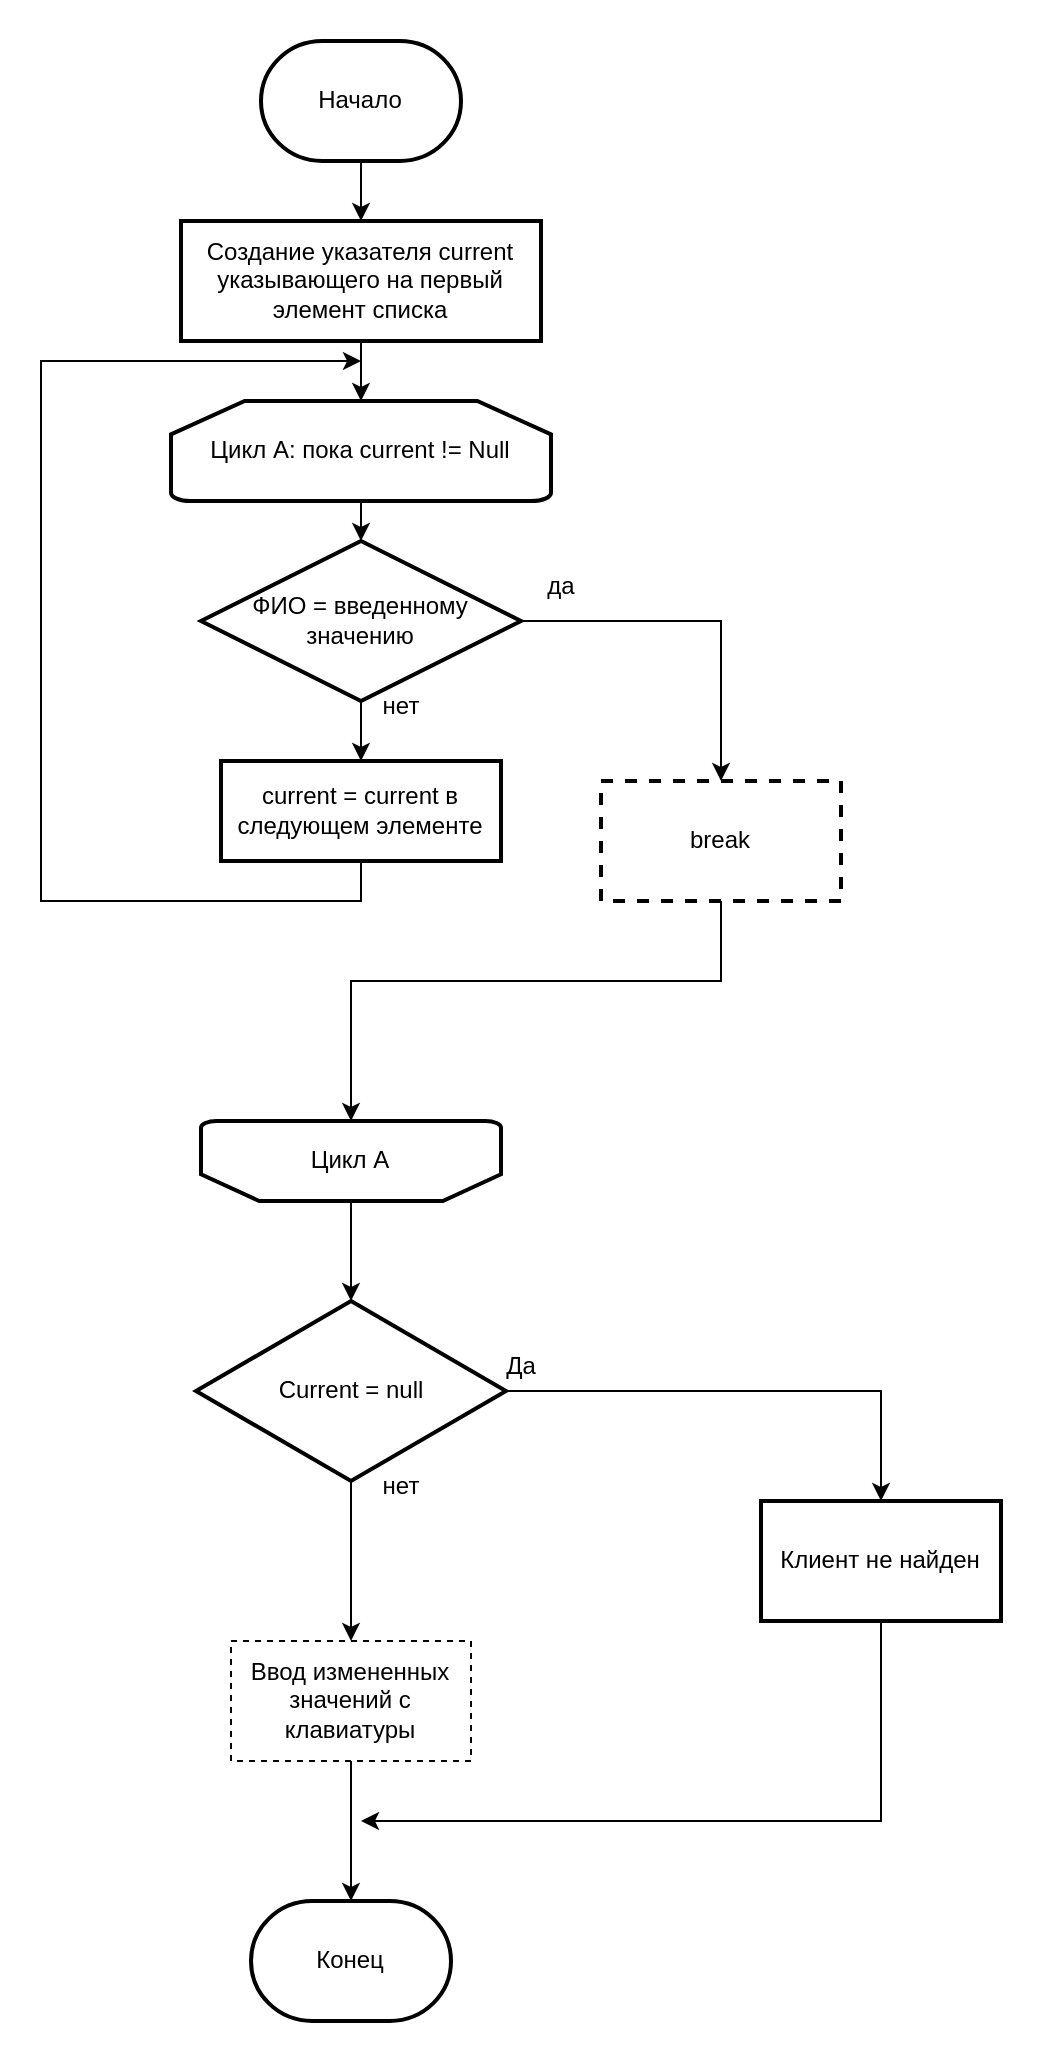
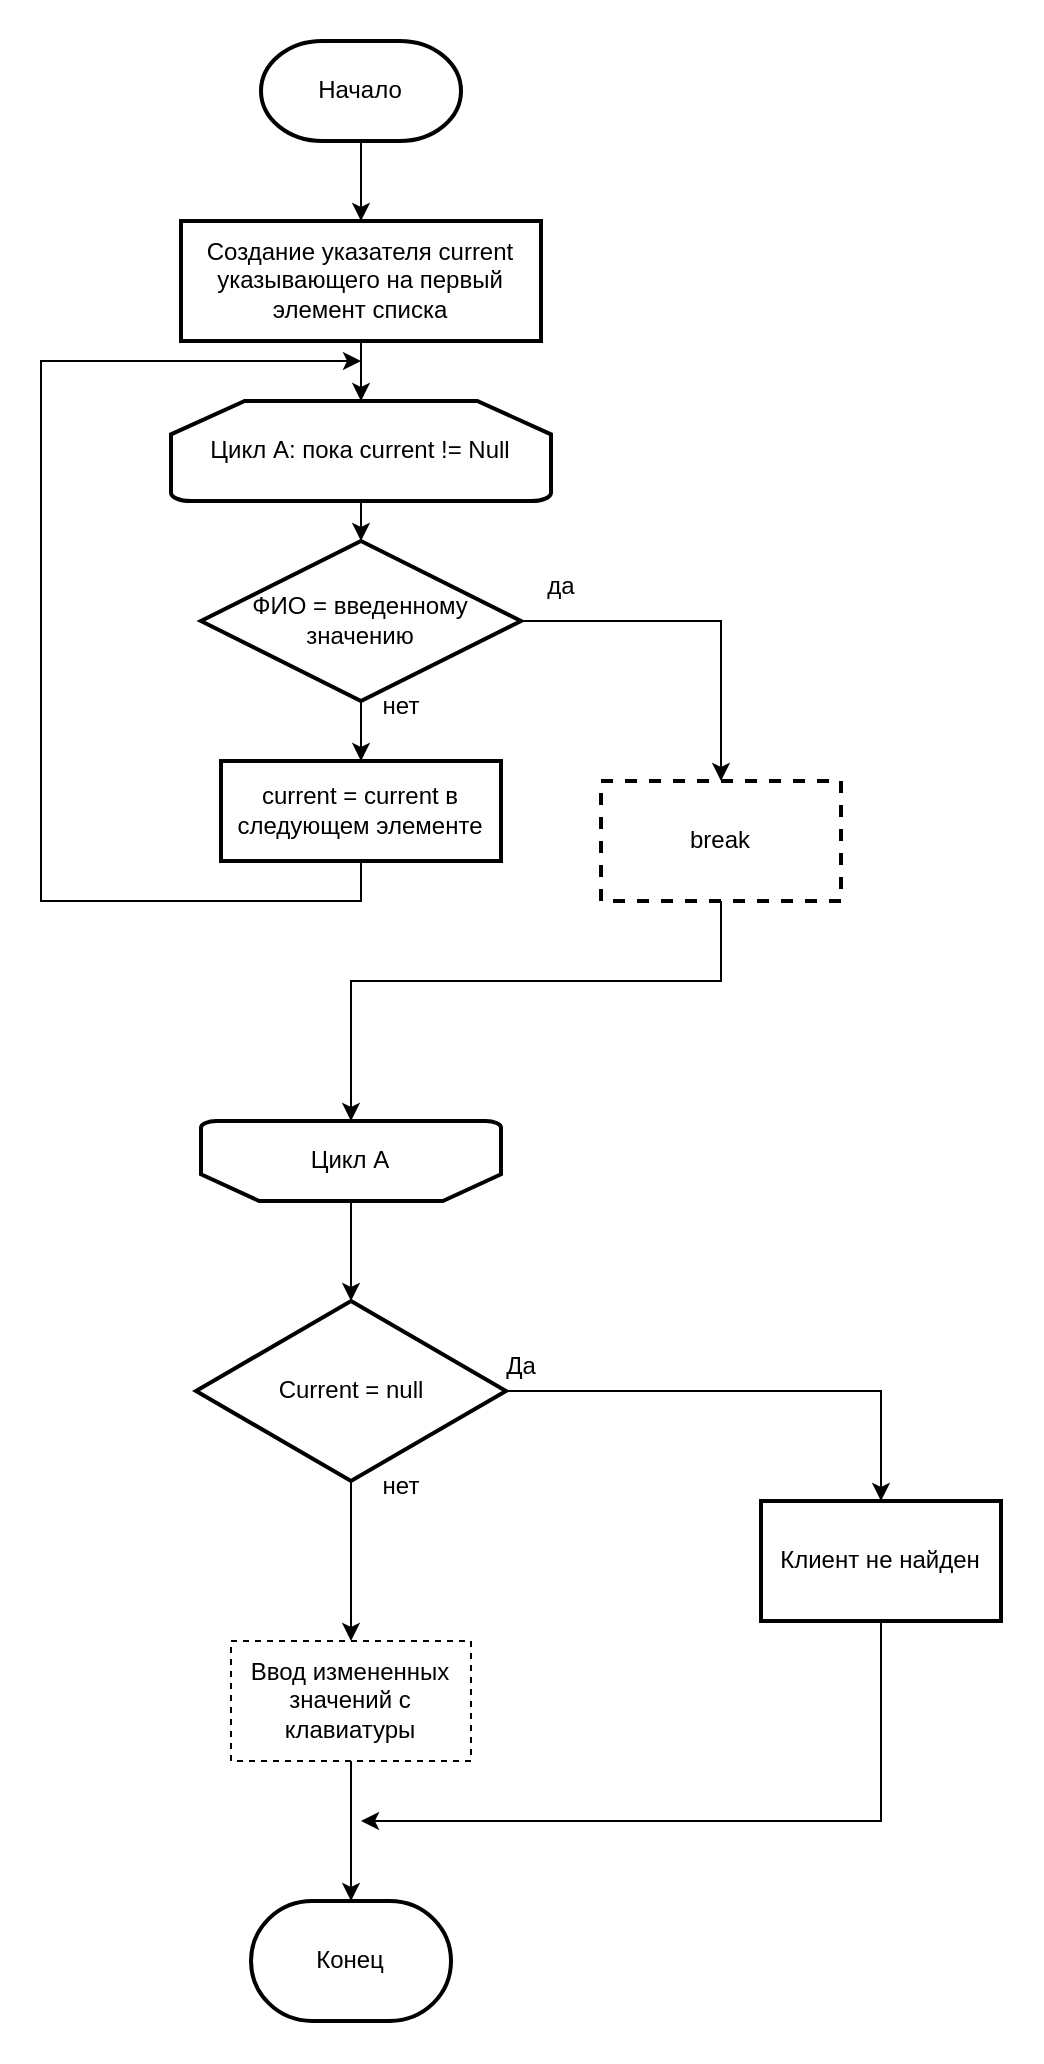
  <mxCell id="0" />
  <mxCell id="1" parent="0" />
  <mxCell id="2" value="" style="edgeStyle=orthogonalEdgeStyle;rounded=0;orthogonalLoop=1;jettySize=auto;html=1;" edge="1" parent="1" source="3" target="8"><mxGeometry relative="1" as="geometry" /></mxCell>
- <mxCell id="3" value="Начало" style="strokeWidth=2;html=1;shape=mxgraph.flowchart.terminator;whiteSpace=wrap;" vertex="1" parent="1"><mxGeometry x="130" y="20" width="100" height="60" as="geometry" /></mxCell>
+ <mxCell id="3" value="Начало" style="strokeWidth=2;html=1;shape=mxgraph.flowchart.terminator;whiteSpace=wrap;" vertex="1" parent="1"><mxGeometry x="130" y="20" width="100" height="50" as="geometry" /></mxCell>
  <mxCell id="4" value="Конец" style="strokeWidth=2;html=1;shape=mxgraph.flowchart.terminator;whiteSpace=wrap;" vertex="1" parent="1"><mxGeometry x="125" y="950" width="100" height="60" as="geometry" /></mxCell>
  <mxCell id="5" value="" style="edgeStyle=orthogonalEdgeStyle;rounded=0;orthogonalLoop=1;jettySize=auto;html=1;" edge="1" parent="1" source="6" target="11"><mxGeometry relative="1" as="geometry" /></mxCell>
  <mxCell id="6" value="Цикл А: пока current != Null" style="strokeWidth=2;html=1;shape=mxgraph.flowchart.loop_limit;whiteSpace=wrap;" vertex="1" parent="1"><mxGeometry x="85" y="200" width="190" height="50" as="geometry" /></mxCell>
  <mxCell id="7" value="" style="edgeStyle=orthogonalEdgeStyle;rounded=0;orthogonalLoop=1;jettySize=auto;html=1;" edge="1" parent="1" source="8" target="6"><mxGeometry relative="1" as="geometry" /></mxCell>
  <mxCell id="8" value="Создание указателя current указывающего на первый элемент списка" style="whiteSpace=wrap;html=1;strokeWidth=2;" vertex="1" parent="1"><mxGeometry x="90" y="110" width="180" height="60" as="geometry" /></mxCell>
  <mxCell id="9" value="" style="edgeStyle=orthogonalEdgeStyle;rounded=0;orthogonalLoop=1;jettySize=auto;html=1;" edge="1" parent="1" source="11" target="13"><mxGeometry relative="1" as="geometry" /></mxCell>
  <mxCell id="10" value="" style="edgeStyle=orthogonalEdgeStyle;rounded=0;orthogonalLoop=1;jettySize=auto;html=1;" edge="1" parent="1" source="11" target="14"><mxGeometry relative="1" as="geometry" /></mxCell>
  <mxCell id="11" value="ФИО = введенному значению" style="rhombus;whiteSpace=wrap;html=1;strokeWidth=2;" vertex="1" parent="1"><mxGeometry x="100" y="270" width="160" height="80" as="geometry" /></mxCell>
  <mxCell id="12" style="edgeStyle=orthogonalEdgeStyle;rounded=0;orthogonalLoop=1;jettySize=auto;html=1;exitX=0.5;exitY=1;exitDx=0;exitDy=0;" edge="1" parent="1" source="13"><mxGeometry relative="1" as="geometry"><mxPoint x="180" y="180" as="targetPoint" /><Array as="points"><mxPoint x="180" y="450" /><mxPoint x="20" y="450" /><mxPoint x="20" y="180" /></Array></mxGeometry></mxCell>
  <mxCell id="13" value="current = current в следующем элементе" style="whiteSpace=wrap;html=1;strokeWidth=2;" vertex="1" parent="1"><mxGeometry x="110" y="380" width="140" height="50" as="geometry" /></mxCell>
  <mxCell id="14" value="break" style="whiteSpace=wrap;html=1;strokeWidth=2;dashed=1;" vertex="1" parent="1"><mxGeometry x="300" y="390" width="120" height="60" as="geometry" /></mxCell>
  <mxCell id="15" value="" style="edgeStyle=orthogonalEdgeStyle;rounded=0;orthogonalLoop=1;jettySize=auto;html=1;" edge="1" parent="1" source="16" target="20"><mxGeometry relative="1" as="geometry" /></mxCell>
  <mxCell id="16" value="Цикл А" style="strokeWidth=2;html=1;shape=mxgraph.flowchart.loop_limit;whiteSpace=wrap;direction=west;" vertex="1" parent="1"><mxGeometry x="100" y="560" width="150" height="40" as="geometry" /></mxCell>
  <mxCell id="17" style="edgeStyle=orthogonalEdgeStyle;rounded=0;orthogonalLoop=1;jettySize=auto;html=1;entryX=0.5;entryY=1;entryDx=0;entryDy=0;entryPerimeter=0;" edge="1" parent="1" source="14" target="16"><mxGeometry relative="1" as="geometry"><Array as="points"><mxPoint x="360" y="490" /><mxPoint x="175" y="490" /></Array></mxGeometry></mxCell>
  <mxCell id="18" style="edgeStyle=orthogonalEdgeStyle;rounded=0;orthogonalLoop=1;jettySize=auto;html=1;exitX=1;exitY=0.5;exitDx=0;exitDy=0;entryX=0.5;entryY=0;entryDx=0;entryDy=0;" edge="1" parent="1" source="20" target="24"><mxGeometry relative="1" as="geometry" /></mxCell>
  <mxCell id="19" style="edgeStyle=orthogonalEdgeStyle;rounded=0;orthogonalLoop=1;jettySize=auto;html=1;entryX=0.5;entryY=0;entryDx=0;entryDy=0;" edge="1" parent="1" source="20" target="28"><mxGeometry relative="1" as="geometry" /></mxCell>
  <mxCell id="20" value="Current = null" style="rhombus;whiteSpace=wrap;html=1;strokeWidth=2;" vertex="1" parent="1"><mxGeometry x="97.5" y="650" width="155" height="90" as="geometry" /></mxCell>
  <mxCell id="21" value="да" style="text;html=1;align=center;verticalAlign=middle;resizable=0;points=[];autosize=1;strokeColor=none;fillColor=none;" vertex="1" parent="1"><mxGeometry x="260" y="278" width="40" height="30" as="geometry" /></mxCell>
  <mxCell id="22" value="нет" style="text;html=1;align=center;verticalAlign=middle;resizable=0;points=[];autosize=1;strokeColor=none;fillColor=none;" vertex="1" parent="1"><mxGeometry x="180" y="338" width="40" height="30" as="geometry" /></mxCell>
  <mxCell id="23" style="edgeStyle=orthogonalEdgeStyle;rounded=0;orthogonalLoop=1;jettySize=auto;html=1;exitX=0.5;exitY=1;exitDx=0;exitDy=0;" edge="1" parent="1" source="24"><mxGeometry relative="1" as="geometry"><mxPoint x="180" y="910" as="targetPoint" /><Array as="points"><mxPoint x="440" y="910" /><mxPoint x="180" y="910" /></Array></mxGeometry></mxCell>
  <mxCell id="24" value="Клиент не найден" style="whiteSpace=wrap;html=1;strokeWidth=2;" vertex="1" parent="1"><mxGeometry x="380" y="750" width="120" height="60" as="geometry" /></mxCell>
  <mxCell id="25" value="Да" style="text;html=1;align=center;verticalAlign=middle;resizable=0;points=[];autosize=1;strokeColor=none;fillColor=none;" vertex="1" parent="1"><mxGeometry x="240" y="668" width="40" height="30" as="geometry" /></mxCell>
  <mxCell id="26" value="нет" style="text;html=1;align=center;verticalAlign=middle;resizable=0;points=[];autosize=1;strokeColor=none;fillColor=none;" vertex="1" parent="1"><mxGeometry x="180" y="728" width="40" height="30" as="geometry" /></mxCell>
  <mxCell id="27" value="" style="edgeStyle=orthogonalEdgeStyle;rounded=0;orthogonalLoop=1;jettySize=auto;html=1;" edge="1" parent="1" source="28" target="4"><mxGeometry relative="1" as="geometry" /></mxCell>
  <mxCell id="28" value="&lt;div&gt;Ввод измененных значений с клавиатуры&lt;/div&gt;" style="rounded=0;whiteSpace=wrap;html=1;dashed=1;" vertex="1" parent="1"><mxGeometry x="115" y="820" width="120" height="60" as="geometry" /></mxCell>
